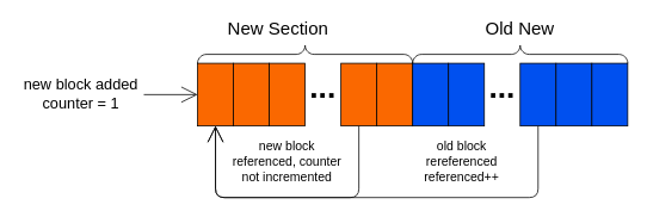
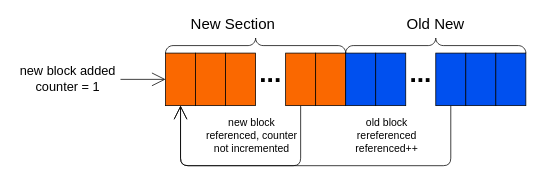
  <mxCell id="0" />
  <mxCell id="1" parent="0" />
  <mxCell id="2" value="" style="rounded=0;whiteSpace=wrap;html=1;fillColor=#fa6800;fontColor=#000000;strokeColor=#000000;" vertex="1" parent="1"><mxGeometry x="220" y="70" width="40" height="70" as="geometry" /></mxCell>
  <mxCell id="3" value="" style="rounded=0;whiteSpace=wrap;html=1;fillColor=#fa6800;fontColor=#000000;strokeColor=#000000;" vertex="1" parent="1"><mxGeometry x="260" y="70" width="40" height="70" as="geometry" /></mxCell>
  <mxCell id="4" value="" style="rounded=0;whiteSpace=wrap;html=1;fillColor=#fa6800;fontColor=#000000;strokeColor=#000000;" vertex="1" parent="1"><mxGeometry x="300" y="70" width="40" height="70" as="geometry" /></mxCell>
  <mxCell id="5" value="..." style="text;html=1;strokeColor=none;fillColor=none;align=center;verticalAlign=bottom;whiteSpace=wrap;rounded=0;fontSize=35;fontStyle=1" vertex="1" parent="1"><mxGeometry x="340" y="80" width="40" height="40" as="geometry" /></mxCell>
  <mxCell id="6" value="" style="edgeStyle=orthogonalEdgeStyle;html=1;exitX=0.5;exitY=1;exitDx=0;exitDy=0;entryX=0.5;entryY=1;entryDx=0;entryDy=0;fontSize=20;startArrow=none;startFill=0;endArrow=open;endFill=0;startSize=16;endSize=16;" edge="1" parent="1" source="7" target="2"><mxGeometry relative="1" as="geometry"><Array as="points"><mxPoint x="400" y="220" /><mxPoint x="240" y="220" /></Array></mxGeometry></mxCell>
  <mxCell id="7" value="" style="rounded=0;whiteSpace=wrap;html=1;fillColor=#fa6800;fontColor=#000000;strokeColor=#000000;" vertex="1" parent="1"><mxGeometry x="380" y="70" width="40" height="70" as="geometry" /></mxCell>
  <mxCell id="8" value="" style="rounded=0;whiteSpace=wrap;html=1;fillColor=#fa6800;fontColor=#000000;strokeColor=#000000;" vertex="1" parent="1"><mxGeometry x="420" y="70" width="40" height="70" as="geometry" /></mxCell>
  <mxCell id="9" value="" style="rounded=0;whiteSpace=wrap;html=1;fillColor=#0050ef;fontColor=#ffffff;strokeColor=#000000;" vertex="1" parent="1"><mxGeometry x="460" y="70" width="40" height="70" as="geometry" /></mxCell>
  <mxCell id="10" value="" style="rounded=0;whiteSpace=wrap;html=1;fillColor=#0050ef;fontColor=#ffffff;strokeColor=#000000;" vertex="1" parent="1"><mxGeometry x="500" y="70" width="40" height="70" as="geometry" /></mxCell>
  <mxCell id="11" value="..." style="text;html=1;strokeColor=none;fillColor=none;align=center;verticalAlign=bottom;whiteSpace=wrap;rounded=0;fontSize=35;fontStyle=1" vertex="1" parent="1"><mxGeometry x="540" y="80" width="40" height="40" as="geometry" /></mxCell>
  <mxCell id="12" style="edgeStyle=orthogonalEdgeStyle;html=1;exitX=0.5;exitY=1;exitDx=0;exitDy=0;fontSize=14;startArrow=none;startFill=0;endArrow=open;endFill=0;startSize=16;endSize=16;" edge="1" parent="1" source="13"><mxGeometry relative="1" as="geometry"><mxPoint x="240" y="140" as="targetPoint" /><Array as="points"><mxPoint x="600" y="220" /><mxPoint x="240" y="220" /></Array></mxGeometry></mxCell>
  <mxCell id="13" value="" style="rounded=0;whiteSpace=wrap;html=1;fillColor=#0050ef;fontColor=#ffffff;strokeColor=#000000;" vertex="1" parent="1"><mxGeometry x="580" y="70" width="40" height="70" as="geometry" /></mxCell>
  <mxCell id="14" value="" style="rounded=0;whiteSpace=wrap;html=1;fillColor=#0050ef;fontColor=#ffffff;strokeColor=#000000;" vertex="1" parent="1"><mxGeometry x="620" y="70" width="40" height="70" as="geometry" /></mxCell>
  <mxCell id="15" value="" style="rounded=0;whiteSpace=wrap;html=1;fillColor=#0050ef;fontColor=#ffffff;strokeColor=#000000;" vertex="1" parent="1"><mxGeometry x="660" y="70" width="40" height="70" as="geometry" /></mxCell>
  <mxCell id="16" value="New Section" style="text;html=1;strokeColor=none;fillColor=none;align=center;verticalAlign=middle;whiteSpace=wrap;rounded=0;fontSize=20;" vertex="1" parent="1"><mxGeometry x="250" y="20" width="120" height="20" as="geometry" /></mxCell>
  <mxCell id="17" value="Old New" style="text;html=1;strokeColor=none;fillColor=none;align=center;verticalAlign=middle;whiteSpace=wrap;rounded=0;fontSize=20;" vertex="1" parent="1"><mxGeometry x="520" y="20" width="120" height="20" as="geometry" /></mxCell>
- <mxCell id="18" value="new block referenced, counter not incremented" style="text;html=1;strokeColor=none;fillColor=none;align=center;verticalAlign=middle;whiteSpace=wrap;rounded=0;fontSize=14;" vertex="1" parent="1"><mxGeometry x="255" y="150" width="130" height="60" as="geometry" /></mxCell>
+ <mxCell id="18" value="new block referenced, counter not incremented" style="text;html=1;strokeColor=none;fillColor=none;align=center;verticalAlign=middle;whiteSpace=wrap;rounded=0;fontSize=14;" vertex="1" parent="1"><mxGeometry x="270" y="150" width="130" height="60" as="geometry" /></mxCell>
  <mxCell id="19" style="edgeStyle=orthogonalEdgeStyle;html=1;exitX=1;exitY=0.5;exitDx=0;exitDy=0;fontSize=14;startArrow=none;startFill=0;endArrow=open;endFill=0;startSize=16;endSize=16;entryX=0;entryY=0.5;entryDx=0;entryDy=0;" edge="1" parent="1" source="20" target="2"><mxGeometry relative="1" as="geometry"><mxPoint x="239.667" y="140" as="targetPoint" /></mxGeometry></mxCell>
  <mxCell id="20" value="new block added&lt;br&gt;counter = 1" style="text;html=1;strokeColor=none;fillColor=none;align=center;verticalAlign=middle;whiteSpace=wrap;rounded=0;fontSize=17;" vertex="1" parent="1"><mxGeometry x="20" y="80" width="140" height="50" as="geometry" /></mxCell>
  <mxCell id="21" value="old block rereferenced referenced++" style="text;html=1;strokeColor=none;fillColor=none;align=center;verticalAlign=middle;whiteSpace=wrap;rounded=0;fontSize=14;" vertex="1" parent="1"><mxGeometry x="450" y="150" width="130" height="60" as="geometry" /></mxCell>
  <mxCell id="22" value="" style="verticalLabelPosition=bottom;shadow=0;dashed=0;align=center;html=1;verticalAlign=top;strokeWidth=1;shape=mxgraph.mockup.markup.curlyBrace;fontSize=14;fontColor=#000000;fillColor=#000000;strokeColor=#000000;" vertex="1" parent="1"><mxGeometry x="460" y="50" width="240" height="20" as="geometry" /></mxCell>
  <mxCell id="23" value="" style="verticalLabelPosition=bottom;shadow=0;dashed=0;align=center;html=1;verticalAlign=top;strokeWidth=1;shape=mxgraph.mockup.markup.curlyBrace;fontSize=14;fontColor=#000000;fillColor=#000000;strokeColor=#000000;" vertex="1" parent="1"><mxGeometry x="220" y="50" width="240" height="20" as="geometry" /></mxCell>
